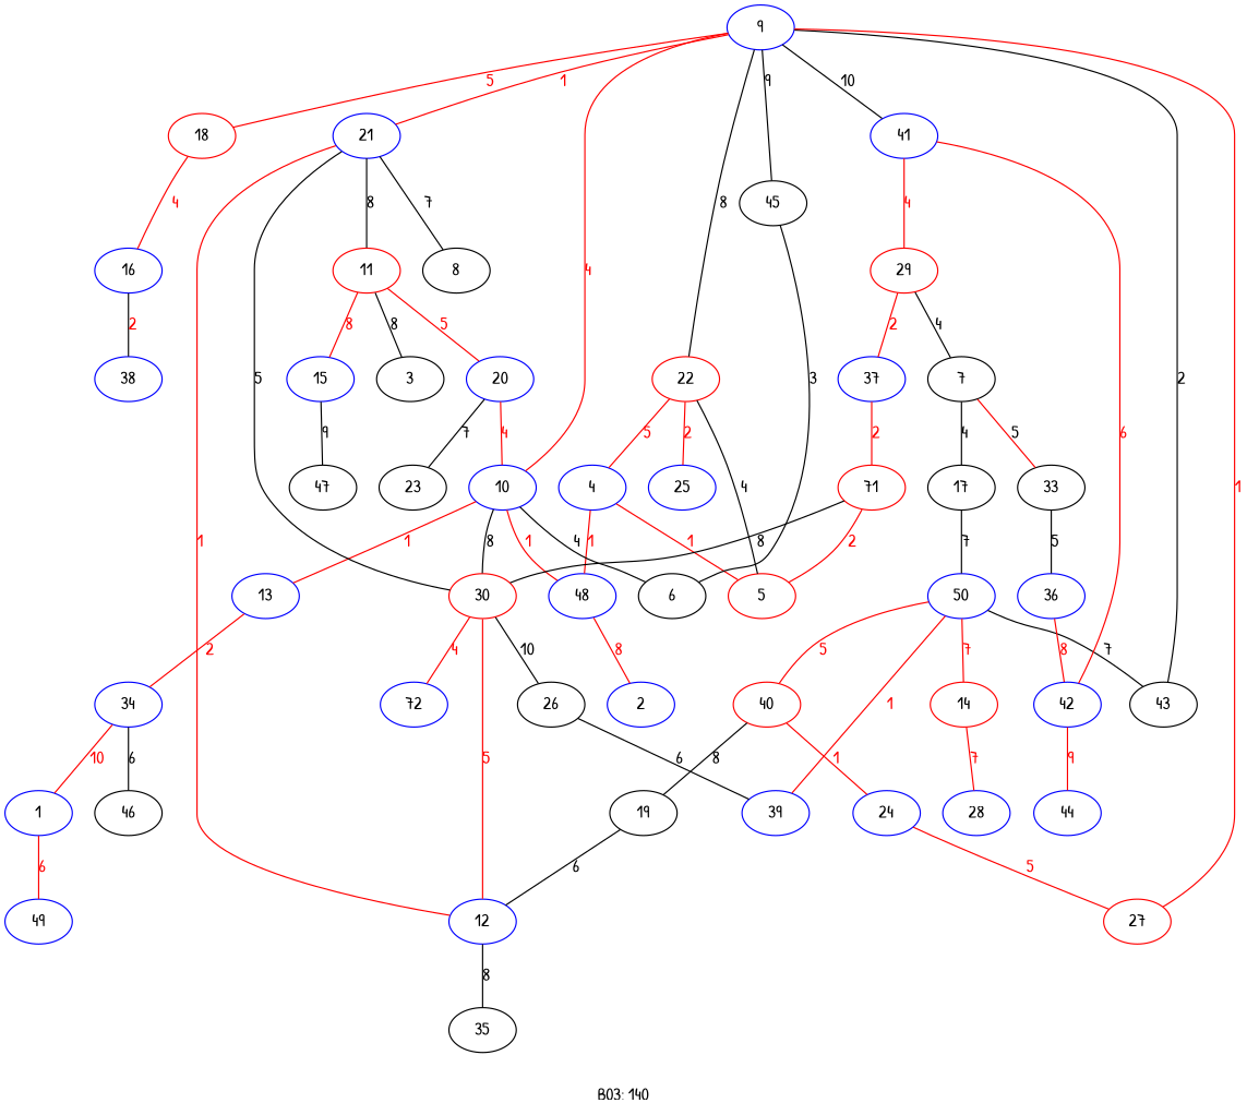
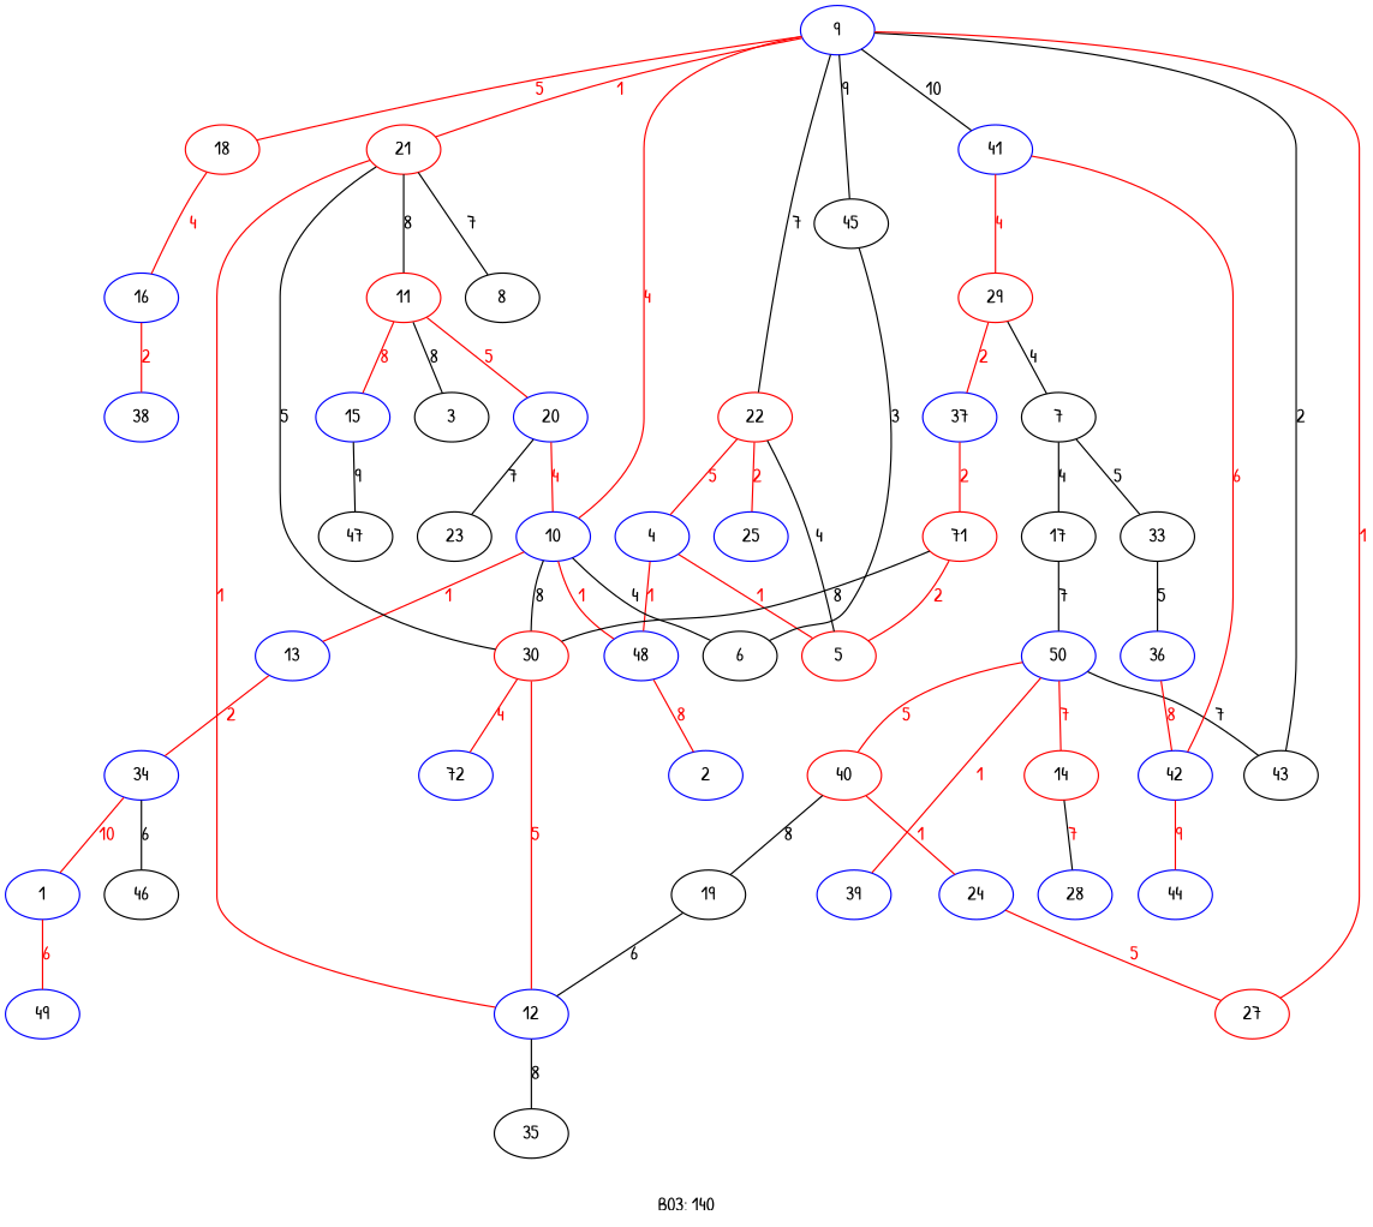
  strict graph {
    fontname="Patrick Hand"
    label="B03: 140"
    node [color=blue fontname="Patrick Hand"]
    edge [color=red fontcolor=red fontname="Patrick Hand"]
    1
    49
    5 [color=red]
    4
    48
    2
    7 [color=""]
    17 [color=""]
    33 [color=""]
    50
    36
    9
    10
    18 [color=red]
-   21
+   21 [color=red]
    22 [color=red]
    41
    45 [color=""]
    6 [color=""]
    13
    30 [color=red]
    16
    11 [color=red]
    12
    8 [color=""]
    25
    29 [color=red]
    42
    34
-   26 [color=""]
    n31 [label=72]
    3 [color=""]
    15
    20
    47 [color=""]
    23 [color=""]
    35 [color=""]
    46 [color=""]
    14 [color=red]
    28
    38
    39
    40 [color=red]
    43 [color=""]
    19 [color=""]
    27 [color=red]
    24
    37
    n49 [color=red label=71]
    44
    1 -- 49 [label=6]
    4 -- 5 [label=1]
    4 -- 48 [label=1]
    48 -- 2 [label=8]
    7 -- 17 [label=4 color="" fontcolor=""]
-   7 -- 33 [label=5 fontcolor=""]
+   7 -- 33 [label=5 color="" fontcolor=""]
    17 -- 50 [label=7 color="" fontcolor=""]
    33 -- 36 [label=5 color="" fontcolor=""]
    50 -- 14 [label=7]
    50 -- 39 [label=1]
    50 -- 40 [label=5]
    50 -- 43 [label=7 color="" fontcolor=""]
    36 -- 42 [label=8]
    9 -- 10 [label=4]
    9 -- 18 [label=5]
    9 -- 21 [label=1]
-   9 -- 22 [label=8 color="" fontcolor=""]
+   9 -- 22 [label=7 color="" fontcolor=""]
    9 -- 41 [label=10 color="" fontcolor=""]
    9 -- 45 [label=9 color="" fontcolor=""]
    10 -- 48 [label=1]
    10 -- 6 [label=4 color="" fontcolor=""]
    10 -- 13 [label=1]
    10 -- 30 [label=8 color="" fontcolor=""]
    18 -- 16 [label=4]
    21 -- 30 [label=5 color="" fontcolor=""]
    21 -- 11 [label=8 color="" fontcolor=""]
    21 -- 12 [label=1]
    21 -- 8 [label=7 color="" fontcolor=""]
    22 -- 5 [label=4 color="" fontcolor=""]
    22 -- 4 [label=5]
    22 -- 25 [label=2]
    41 -- 29 [label=4]
    41 -- 42 [label=6]
    45 -- 6 [label=3 color="" fontcolor=""]
    13 -- 34 [label=2]
    30 -- 12 [label=5]
-   30 -- 26 [label=10 color="" fontcolor=""]
    30 -- n31 [label=4]
-   16 -- 38 [color=black label=2]
+   16 -- 38 [label=2]
    11 -- 3 [label=8 color="" fontcolor=""]
    11 -- 15 [label=8]
    11 -- 20 [label=5]
    12 -- 35 [label=8 color="" fontcolor=""]
    29 -- 7 [label=4 color="" fontcolor=""]
    29 -- 37 [label=2]
    42 -- 44 [label=9]
    34 -- 1 [label=10]
    34 -- 46 [label=6 color="" fontcolor=""]
-   26 -- 39 [label=6 color="" fontcolor=""]
    15 -- 47 [label=9 color="" fontcolor=""]
    20 -- 10 [label=4]
    20 -- 23 [label=7 color="" fontcolor=""]
-   14 -- 28 [label=7]
+   14 -- 28 [color=black label=7]
    40 -- 19 [label=8 color="" fontcolor=""]
    40 -- 24 [label=1]
    43 -- 9 [label=2 color="" fontcolor=""]
    19 -- 12 [label=6 color="" fontcolor=""]
    27 -- 9 [label=1]
    24 -- 27 [label=5]
    37 -- n49 [label=2]
    n49 -- 5 [label=2]
    n49 -- 30 [label=8 color="" fontcolor=""]
  }
